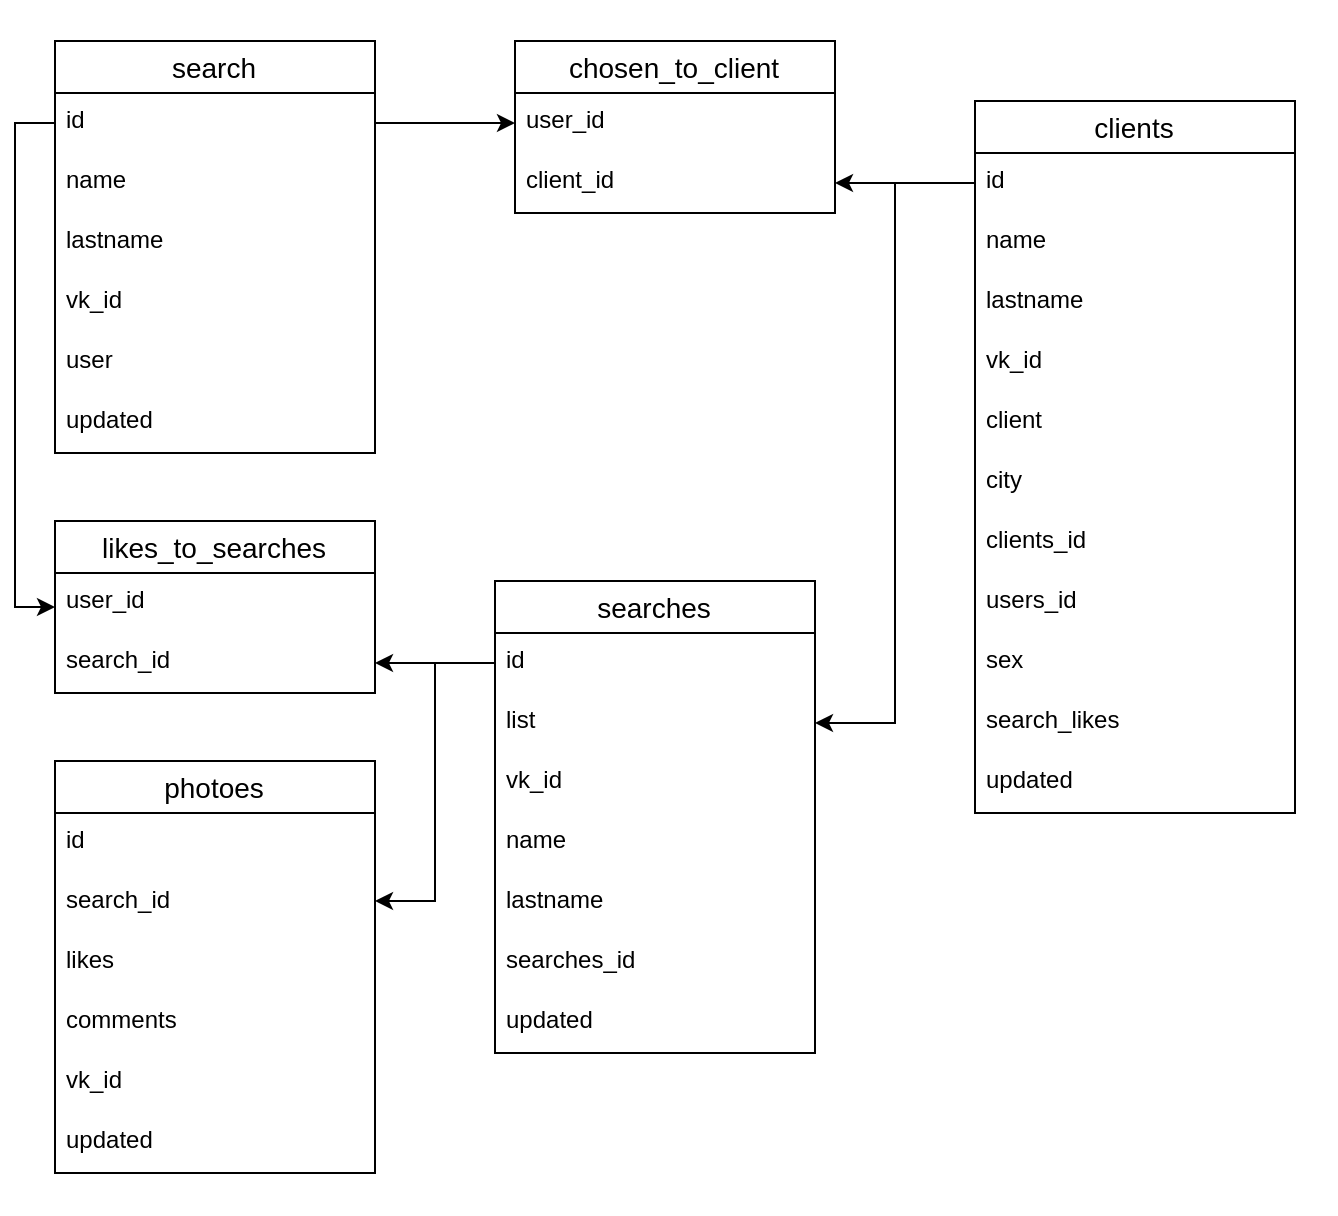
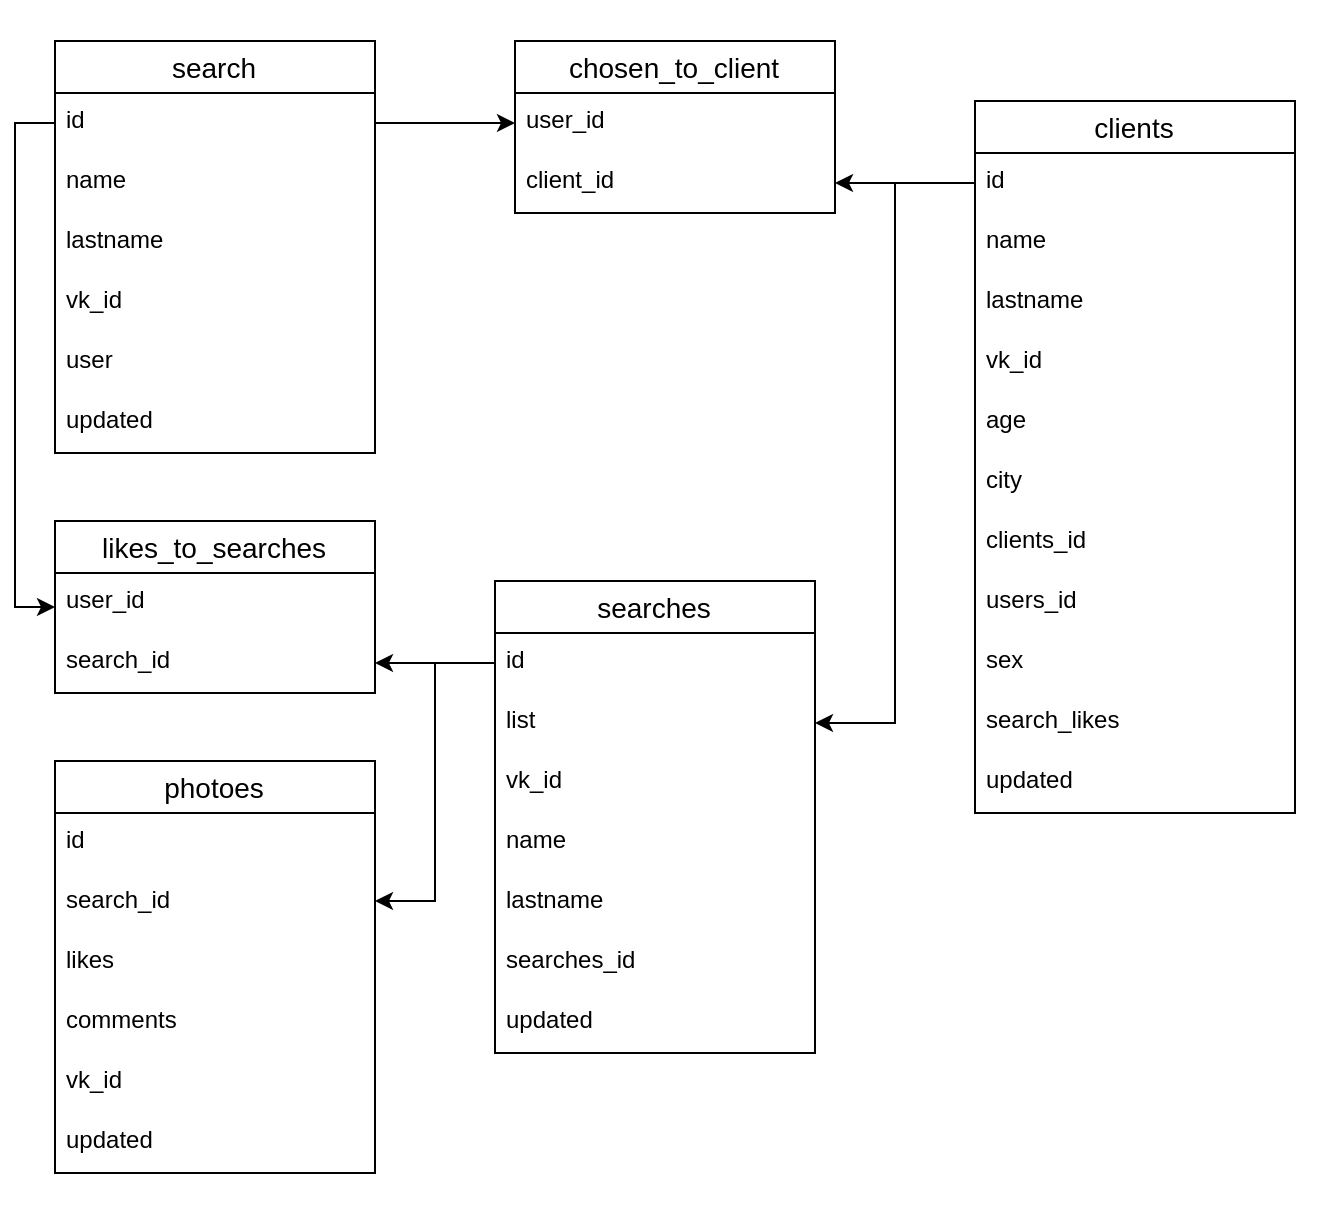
  <mxCell id="0" />
  <mxCell id="1" parent="0" />
  <mxCell id="2" value="search" style="swimlane;fontStyle=0;childLayout=stackLayout;horizontal=1;startSize=26;horizontalStack=0;resizeParent=1;resizeParentMax=0;resizeLast=0;collapsible=1;marginBottom=0;align=center;fontSize=14;" vertex="1" parent="1"><mxGeometry x="20" y="20" width="160" height="206" as="geometry" /></mxCell>
  <mxCell id="3" value="id" style="text;strokeColor=none;fillColor=none;spacingLeft=4;spacingRight=4;overflow=hidden;rotatable=0;points=[[0,0.5],[1,0.5]];portConstraint=eastwest;fontSize=12;" vertex="1" parent="2"><mxGeometry y="26" width="160" height="30" as="geometry" /></mxCell>
  <mxCell id="4" value="name" style="text;strokeColor=none;fillColor=none;spacingLeft=4;spacingRight=4;overflow=hidden;rotatable=0;points=[[0,0.5],[1,0.5]];portConstraint=eastwest;fontSize=12;" vertex="1" parent="2"><mxGeometry y="56" width="160" height="30" as="geometry" /></mxCell>
  <mxCell id="5" value="lastname" style="text;strokeColor=none;fillColor=none;spacingLeft=4;spacingRight=4;overflow=hidden;rotatable=0;points=[[0,0.5],[1,0.5]];portConstraint=eastwest;fontSize=12;" vertex="1" parent="2"><mxGeometry y="86" width="160" height="30" as="geometry" /></mxCell>
  <mxCell id="6" value="vk_id" style="text;strokeColor=none;fillColor=none;spacingLeft=4;spacingRight=4;overflow=hidden;rotatable=0;points=[[0,0.5],[1,0.5]];portConstraint=eastwest;fontSize=12;" vertex="1" parent="2"><mxGeometry y="116" width="160" height="30" as="geometry" /></mxCell>
  <mxCell id="7" value="user" style="text;strokeColor=none;fillColor=none;spacingLeft=4;spacingRight=4;overflow=hidden;rotatable=0;points=[[0,0.5],[1,0.5]];portConstraint=eastwest;fontSize=12;" vertex="1" parent="2"><mxGeometry y="146" width="160" height="30" as="geometry" /></mxCell>
  <mxCell id="8" value="updated" style="text;strokeColor=none;fillColor=none;spacingLeft=4;spacingRight=4;overflow=hidden;rotatable=0;points=[[0,0.5],[1,0.5]];portConstraint=eastwest;fontSize=12;" vertex="1" parent="2"><mxGeometry y="176" width="160" height="30" as="geometry" /></mxCell>
  <mxCell id="9" value="clients" style="swimlane;fontStyle=0;childLayout=stackLayout;horizontal=1;startSize=26;horizontalStack=0;resizeParent=1;resizeParentMax=0;resizeLast=0;collapsible=1;marginBottom=0;align=center;fontSize=14;" vertex="1" parent="1"><mxGeometry x="480" y="50" width="160" height="356" as="geometry" /></mxCell>
  <mxCell id="10" value="id" style="text;strokeColor=none;fillColor=none;spacingLeft=4;spacingRight=4;overflow=hidden;rotatable=0;points=[[0,0.5],[1,0.5]];portConstraint=eastwest;fontSize=12;" vertex="1" parent="9"><mxGeometry y="26" width="160" height="30" as="geometry" /></mxCell>
  <mxCell id="11" value="name" style="text;strokeColor=none;fillColor=none;spacingLeft=4;spacingRight=4;overflow=hidden;rotatable=0;points=[[0,0.5],[1,0.5]];portConstraint=eastwest;fontSize=12;" vertex="1" parent="9"><mxGeometry y="56" width="160" height="30" as="geometry" /></mxCell>
  <mxCell id="12" value="lastname" style="text;strokeColor=none;fillColor=none;spacingLeft=4;spacingRight=4;overflow=hidden;rotatable=0;points=[[0,0.5],[1,0.5]];portConstraint=eastwest;fontSize=12;" vertex="1" parent="9"><mxGeometry y="86" width="160" height="30" as="geometry" /></mxCell>
  <mxCell id="13" value="vk_id" style="text;strokeColor=none;fillColor=none;spacingLeft=4;spacingRight=4;overflow=hidden;rotatable=0;points=[[0,0.5],[1,0.5]];portConstraint=eastwest;fontSize=12;" vertex="1" parent="9"><mxGeometry y="116" width="160" height="30" as="geometry" /></mxCell>
- <mxCell id="14" value="client" style="text;strokeColor=none;fillColor=none;spacingLeft=4;spacingRight=4;overflow=hidden;rotatable=0;points=[[0,0.5],[1,0.5]];portConstraint=eastwest;fontSize=12;" vertex="1" parent="9"><mxGeometry y="146" width="160" height="30" as="geometry" /></mxCell>
+ <mxCell id="14" value="age" style="text;strokeColor=none;fillColor=none;spacingLeft=4;spacingRight=4;overflow=hidden;rotatable=0;points=[[0,0.5],[1,0.5]];portConstraint=eastwest;fontSize=12;" vertex="1" parent="9"><mxGeometry y="146" width="160" height="30" as="geometry" /></mxCell>
  <mxCell id="15" value="city" style="text;strokeColor=none;fillColor=none;spacingLeft=4;spacingRight=4;overflow=hidden;rotatable=0;points=[[0,0.5],[1,0.5]];portConstraint=eastwest;fontSize=12;" vertex="1" parent="9"><mxGeometry y="176" width="160" height="30" as="geometry" /></mxCell>
  <mxCell id="16" value="clients_id" style="text;strokeColor=none;fillColor=none;spacingLeft=4;spacingRight=4;overflow=hidden;rotatable=0;points=[[0,0.5],[1,0.5]];portConstraint=eastwest;fontSize=12;" vertex="1" parent="9"><mxGeometry y="206" width="160" height="30" as="geometry" /></mxCell>
  <mxCell id="17" value="users_id" style="text;strokeColor=none;fillColor=none;spacingLeft=4;spacingRight=4;overflow=hidden;rotatable=0;points=[[0,0.5],[1,0.5]];portConstraint=eastwest;fontSize=12;" vertex="1" parent="9"><mxGeometry y="236" width="160" height="30" as="geometry" /></mxCell>
  <mxCell id="18" value="sex" style="text;strokeColor=none;fillColor=none;spacingLeft=4;spacingRight=4;overflow=hidden;rotatable=0;points=[[0,0.5],[1,0.5]];portConstraint=eastwest;fontSize=12;" vertex="1" parent="9"><mxGeometry y="266" width="160" height="30" as="geometry" /></mxCell>
  <mxCell id="19" value="search_likes" style="text;strokeColor=none;fillColor=none;spacingLeft=4;spacingRight=4;overflow=hidden;rotatable=0;points=[[0,0.5],[1,0.5]];portConstraint=eastwest;fontSize=12;" vertex="1" parent="9"><mxGeometry y="296" width="160" height="30" as="geometry" /></mxCell>
  <mxCell id="20" value="updated" style="text;strokeColor=none;fillColor=none;spacingLeft=4;spacingRight=4;overflow=hidden;rotatable=0;points=[[0,0.5],[1,0.5]];portConstraint=eastwest;fontSize=12;" vertex="1" parent="9"><mxGeometry y="326" width="160" height="30" as="geometry" /></mxCell>
  <mxCell id="21" value="chosen_to_client" style="swimlane;fontStyle=0;childLayout=stackLayout;horizontal=1;startSize=26;horizontalStack=0;resizeParent=1;resizeParentMax=0;resizeLast=0;collapsible=1;marginBottom=0;align=center;fontSize=14;" vertex="1" parent="1"><mxGeometry x="250" y="20" width="160" height="86" as="geometry" /></mxCell>
  <mxCell id="22" value="user_id" style="text;strokeColor=none;fillColor=none;spacingLeft=4;spacingRight=4;overflow=hidden;rotatable=0;points=[[0,0.5],[1,0.5]];portConstraint=eastwest;fontSize=12;" vertex="1" parent="21"><mxGeometry y="26" width="160" height="30" as="geometry" /></mxCell>
  <mxCell id="23" value="client_id" style="text;strokeColor=none;fillColor=none;spacingLeft=4;spacingRight=4;overflow=hidden;rotatable=0;points=[[0,0.5],[1,0.5]];portConstraint=eastwest;fontSize=12;" vertex="1" parent="21"><mxGeometry y="56" width="160" height="30" as="geometry" /></mxCell>
  <mxCell id="24" style="edgeStyle=orthogonalEdgeStyle;rounded=0;orthogonalLoop=1;jettySize=auto;html=1;exitX=1;exitY=0.5;exitDx=0;exitDy=0;entryX=0;entryY=0.5;entryDx=0;entryDy=0;" edge="1" parent="1" source="3" target="22"><mxGeometry relative="1" as="geometry" /></mxCell>
  <mxCell id="25" style="edgeStyle=orthogonalEdgeStyle;rounded=0;orthogonalLoop=1;jettySize=auto;html=1;exitX=0;exitY=0.5;exitDx=0;exitDy=0;entryX=1;entryY=0.5;entryDx=0;entryDy=0;" edge="1" parent="1" source="10" target="23"><mxGeometry relative="1" as="geometry" /></mxCell>
  <mxCell id="26" value="searches" style="swimlane;fontStyle=0;childLayout=stackLayout;horizontal=1;startSize=26;horizontalStack=0;resizeParent=1;resizeParentMax=0;resizeLast=0;collapsible=1;marginBottom=0;align=center;fontSize=14;" vertex="1" parent="1"><mxGeometry x="240" y="290" width="160" height="236" as="geometry" /></mxCell>
  <mxCell id="27" value="id" style="text;strokeColor=none;fillColor=none;spacingLeft=4;spacingRight=4;overflow=hidden;rotatable=0;points=[[0,0.5],[1,0.5]];portConstraint=eastwest;fontSize=12;" vertex="1" parent="26"><mxGeometry y="26" width="160" height="30" as="geometry" /></mxCell>
  <mxCell id="28" value="list" style="text;strokeColor=none;fillColor=none;spacingLeft=4;spacingRight=4;overflow=hidden;rotatable=0;points=[[0,0.5],[1,0.5]];portConstraint=eastwest;fontSize=12;" vertex="1" parent="26"><mxGeometry y="56" width="160" height="30" as="geometry" /></mxCell>
  <mxCell id="29" value="vk_id" style="text;strokeColor=none;fillColor=none;spacingLeft=4;spacingRight=4;overflow=hidden;rotatable=0;points=[[0,0.5],[1,0.5]];portConstraint=eastwest;fontSize=12;" vertex="1" parent="26"><mxGeometry y="86" width="160" height="30" as="geometry" /></mxCell>
  <mxCell id="30" value="name" style="text;strokeColor=none;fillColor=none;spacingLeft=4;spacingRight=4;overflow=hidden;rotatable=0;points=[[0,0.5],[1,0.5]];portConstraint=eastwest;fontSize=12;" vertex="1" parent="26"><mxGeometry y="116" width="160" height="30" as="geometry" /></mxCell>
  <mxCell id="31" value="lastname" style="text;strokeColor=none;fillColor=none;spacingLeft=4;spacingRight=4;overflow=hidden;rotatable=0;points=[[0,0.5],[1,0.5]];portConstraint=eastwest;fontSize=12;" vertex="1" parent="26"><mxGeometry y="146" width="160" height="30" as="geometry" /></mxCell>
  <mxCell id="32" value="searches_id" style="text;strokeColor=none;fillColor=none;spacingLeft=4;spacingRight=4;overflow=hidden;rotatable=0;points=[[0,0.5],[1,0.5]];portConstraint=eastwest;fontSize=12;" vertex="1" parent="26"><mxGeometry y="176" width="160" height="30" as="geometry" /></mxCell>
  <mxCell id="33" value="updated" style="text;strokeColor=none;fillColor=none;spacingLeft=4;spacingRight=4;overflow=hidden;rotatable=0;points=[[0,0.5],[1,0.5]];portConstraint=eastwest;fontSize=12;" vertex="1" parent="26"><mxGeometry y="206" width="160" height="30" as="geometry" /></mxCell>
  <mxCell id="34" value="likes_to_searches" style="swimlane;fontStyle=0;childLayout=stackLayout;horizontal=1;startSize=26;horizontalStack=0;resizeParent=1;resizeParentMax=0;resizeLast=0;collapsible=1;marginBottom=0;align=center;fontSize=14;" vertex="1" parent="1"><mxGeometry x="20" y="260" width="160" height="86" as="geometry" /></mxCell>
  <mxCell id="35" value="user_id" style="text;strokeColor=none;fillColor=none;spacingLeft=4;spacingRight=4;overflow=hidden;rotatable=0;points=[[0,0.5],[1,0.5]];portConstraint=eastwest;fontSize=12;" vertex="1" parent="34"><mxGeometry y="26" width="160" height="30" as="geometry" /></mxCell>
  <mxCell id="36" value="search_id" style="text;strokeColor=none;fillColor=none;spacingLeft=4;spacingRight=4;overflow=hidden;rotatable=0;points=[[0,0.5],[1,0.5]];portConstraint=eastwest;fontSize=12;" vertex="1" parent="34"><mxGeometry y="56" width="160" height="30" as="geometry" /></mxCell>
  <mxCell id="37" style="edgeStyle=orthogonalEdgeStyle;rounded=0;orthogonalLoop=1;jettySize=auto;html=1;exitX=0;exitY=0.5;exitDx=0;exitDy=0;entryX=0;entryY=0.5;entryDx=0;entryDy=0;" edge="1" parent="1" source="3" target="34"><mxGeometry relative="1" as="geometry" /></mxCell>
  <mxCell id="38" style="edgeStyle=orthogonalEdgeStyle;rounded=0;orthogonalLoop=1;jettySize=auto;html=1;exitX=0;exitY=0.5;exitDx=0;exitDy=0;" edge="1" parent="1" source="27" target="36"><mxGeometry relative="1" as="geometry" /></mxCell>
  <mxCell id="39" style="edgeStyle=orthogonalEdgeStyle;rounded=0;orthogonalLoop=1;jettySize=auto;html=1;exitX=0;exitY=0.5;exitDx=0;exitDy=0;entryX=1;entryY=0.5;entryDx=0;entryDy=0;" edge="1" parent="1" source="10" target="28"><mxGeometry relative="1" as="geometry" /></mxCell>
  <mxCell id="40" value="photoes" style="swimlane;fontStyle=0;childLayout=stackLayout;horizontal=1;startSize=26;horizontalStack=0;resizeParent=1;resizeParentMax=0;resizeLast=0;collapsible=1;marginBottom=0;align=center;fontSize=14;" vertex="1" parent="1"><mxGeometry x="20" y="380" width="160" height="206" as="geometry" /></mxCell>
  <mxCell id="41" value="id" style="text;strokeColor=none;fillColor=none;spacingLeft=4;spacingRight=4;overflow=hidden;rotatable=0;points=[[0,0.5],[1,0.5]];portConstraint=eastwest;fontSize=12;" vertex="1" parent="40"><mxGeometry y="26" width="160" height="30" as="geometry" /></mxCell>
  <mxCell id="42" value="search_id" style="text;strokeColor=none;fillColor=none;spacingLeft=4;spacingRight=4;overflow=hidden;rotatable=0;points=[[0,0.5],[1,0.5]];portConstraint=eastwest;fontSize=12;" vertex="1" parent="40"><mxGeometry y="56" width="160" height="30" as="geometry" /></mxCell>
  <mxCell id="43" value="likes" style="text;strokeColor=none;fillColor=none;spacingLeft=4;spacingRight=4;overflow=hidden;rotatable=0;points=[[0,0.5],[1,0.5]];portConstraint=eastwest;fontSize=12;" vertex="1" parent="40"><mxGeometry y="86" width="160" height="30" as="geometry" /></mxCell>
  <mxCell id="44" value="comments" style="text;strokeColor=none;fillColor=none;spacingLeft=4;spacingRight=4;overflow=hidden;rotatable=0;points=[[0,0.5],[1,0.5]];portConstraint=eastwest;fontSize=12;" vertex="1" parent="40"><mxGeometry y="116" width="160" height="30" as="geometry" /></mxCell>
  <mxCell id="45" value="vk_id" style="text;strokeColor=none;fillColor=none;spacingLeft=4;spacingRight=4;overflow=hidden;rotatable=0;points=[[0,0.5],[1,0.5]];portConstraint=eastwest;fontSize=12;" vertex="1" parent="40"><mxGeometry y="146" width="160" height="30" as="geometry" /></mxCell>
  <mxCell id="46" value="updated" style="text;strokeColor=none;fillColor=none;spacingLeft=4;spacingRight=4;overflow=hidden;rotatable=0;points=[[0,0.5],[1,0.5]];portConstraint=eastwest;fontSize=12;" vertex="1" parent="40"><mxGeometry y="176" width="160" height="30" as="geometry" /></mxCell>
  <mxCell id="47" style="edgeStyle=orthogonalEdgeStyle;rounded=0;orthogonalLoop=1;jettySize=auto;html=1;exitX=0;exitY=0.5;exitDx=0;exitDy=0;" edge="1" parent="1" source="27"><mxGeometry relative="1" as="geometry"><mxPoint x="180" y="450" as="targetPoint" /><Array as="points"><mxPoint x="210" y="331" /><mxPoint x="210" y="450" /></Array></mxGeometry></mxCell>
